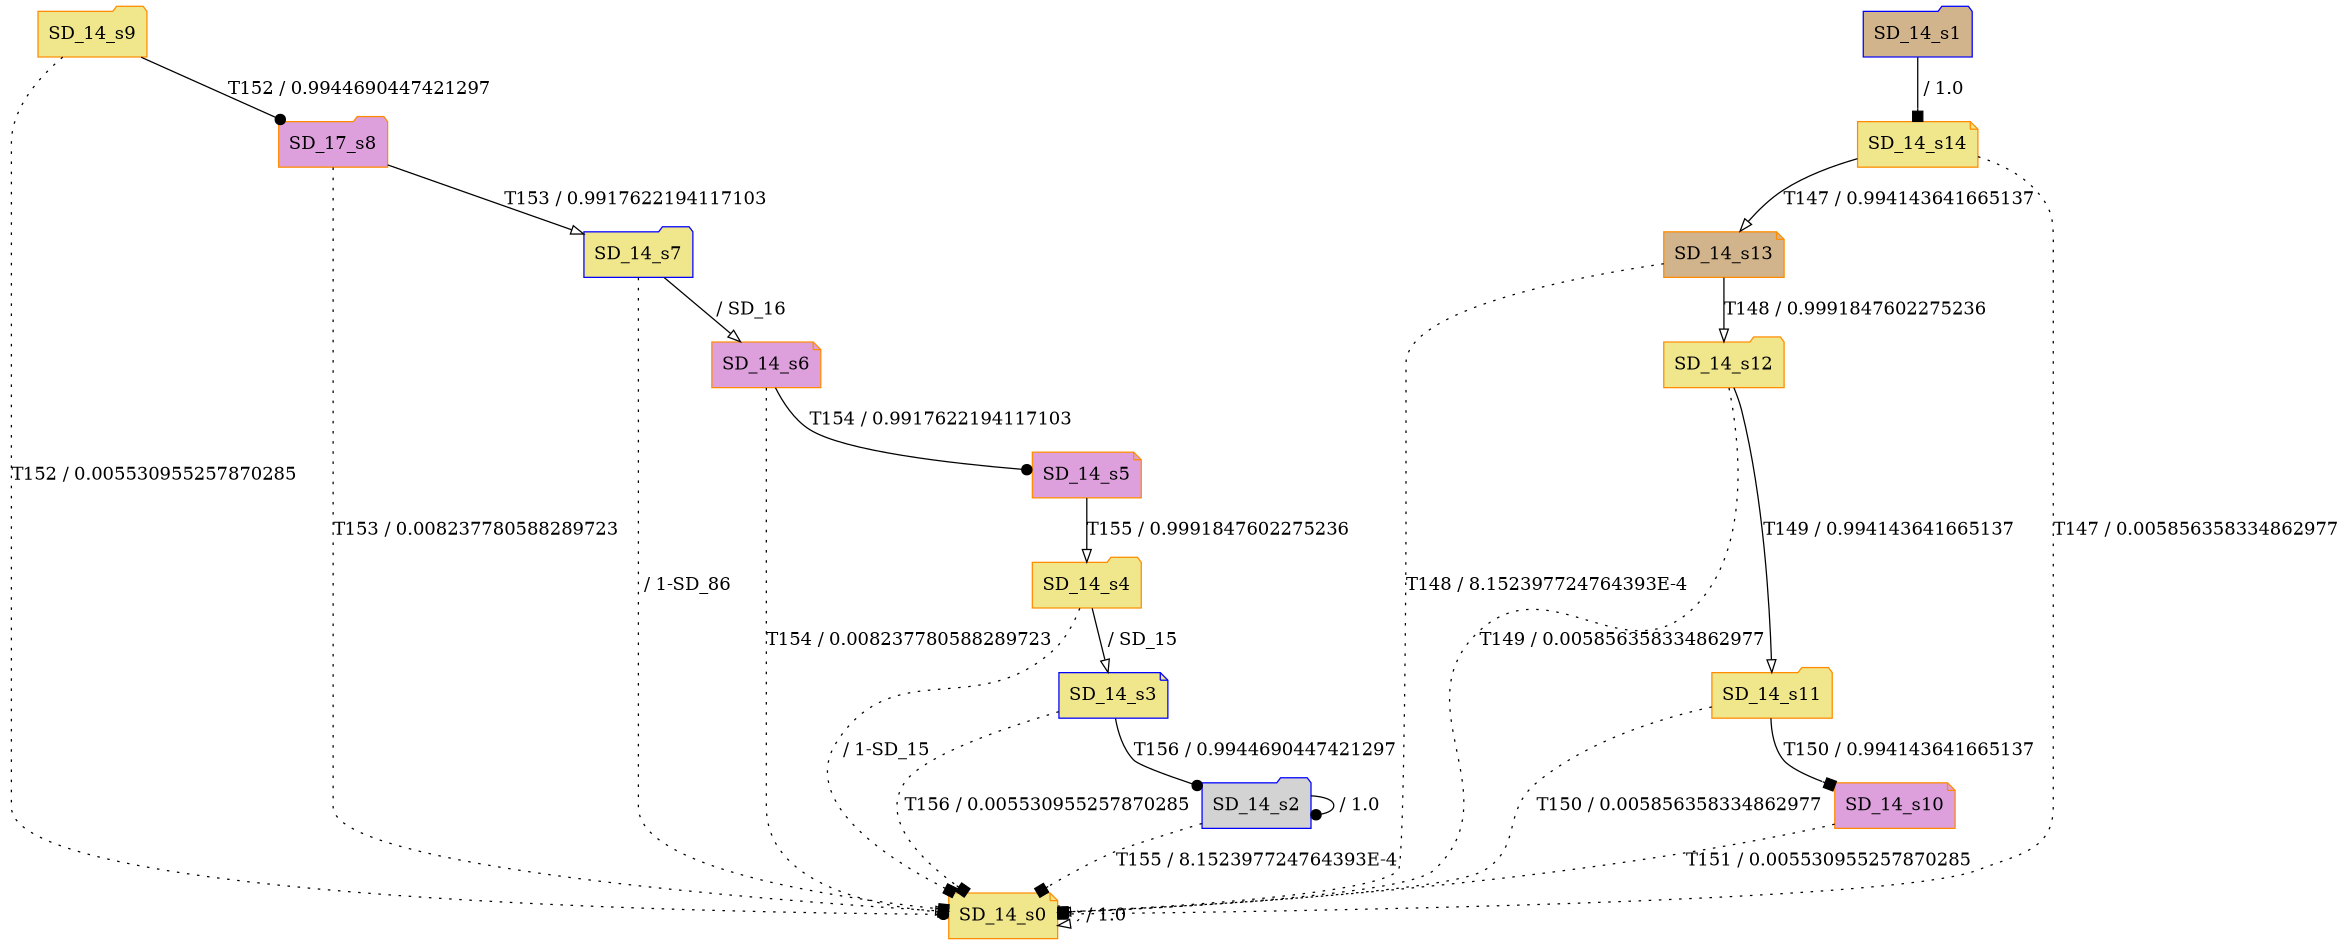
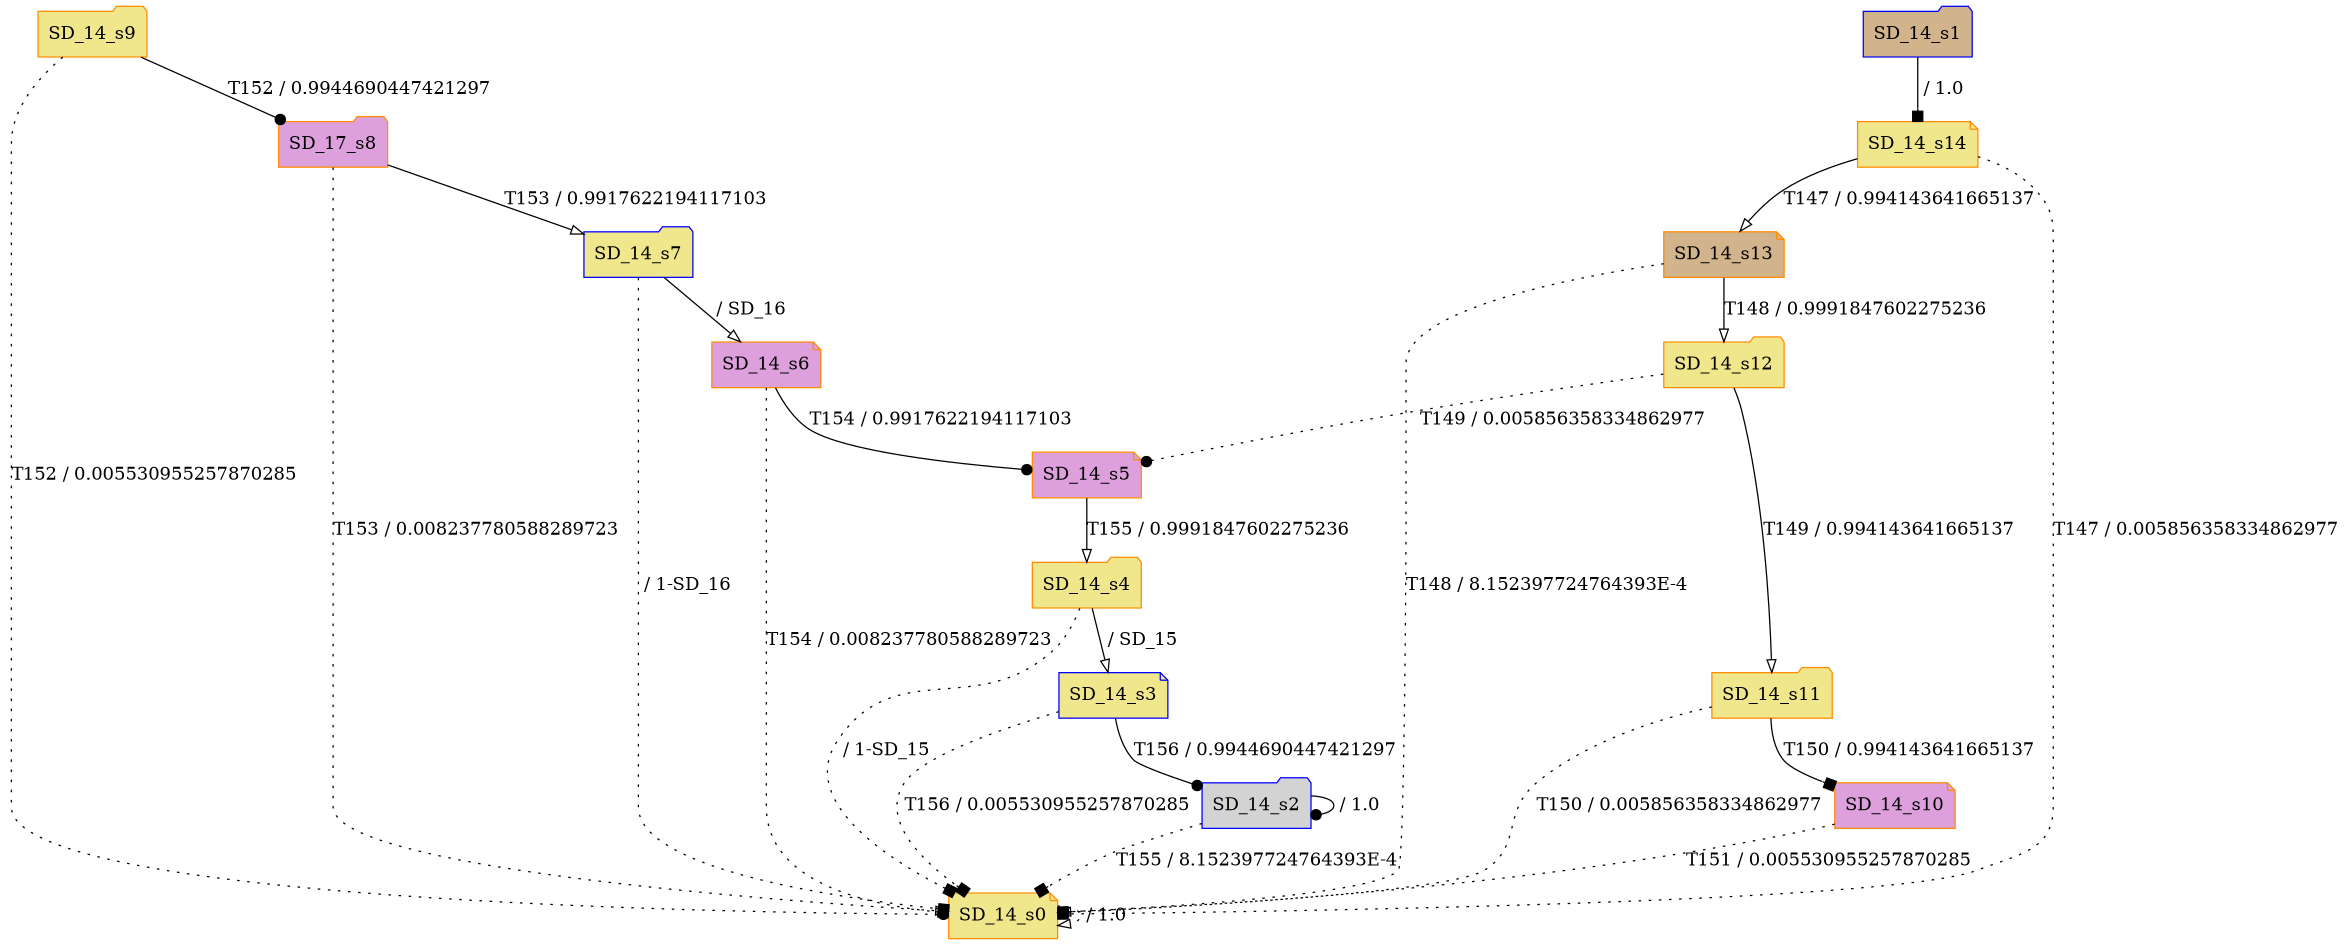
  digraph {
    node [color=darkorange fillcolor=khaki shape=folder style=filled]
    edge [arrowhead=onormal]
    n1 [label=SD_14_s0 shape=note]
    n2 [color=blue fillcolor=tan label=SD_14_s1]
    n3 [label=SD_14_s14 shape=note]
    n4 [fillcolor=tan label=SD_14_s13 shape=note]
    n5 [color=blue fillcolor=lightgrey label=SD_14_s2]
    n6 [color=blue label=SD_14_s3 shape=note]
    n7 [label=SD_14_s4]
    n8 [fillcolor=plum label=SD_14_s5 shape=note]
    n9 [fillcolor=plum label=SD_14_s6 shape=note]
    n10 [color=blue label=SD_14_s7]
    n11 [fillcolor=plum label=SD_17_s8]
    n12 [label=SD_14_s9]
    n13 [fillcolor=plum label=SD_14_s10 shape=note]
    n14 [label=SD_14_s11]
    n15 [label=SD_14_s12]
    n1 -> n1 [label=" / 1.0" style=dotted]
    n2 -> n3 [arrowhead=box label=" / 1.0"]
    n3 -> n1 [arrowhead=box label="T147 / 0.005856358334862977" style=dotted]
    n3 -> n4 [label="T147 / 0.994143641665137"]
    n4 -> n1 [label="T148 / 8.152397724764393E-4" style=dotted]
    n4 -> n15 [label="T148 / 0.9991847602275236"]
    n5 -> n1 [arrowhead=box label="T155 / 8.152397724764393E-4" style=dotted]
    n5 -> n5 [arrowhead=dot label=" / 1.0"]
    n6 -> n1 [arrowhead=box label="T156 / 0.005530955257870285" style=dotted]
    n6 -> n5 [arrowhead=dot label="T156 / 0.9944690447421297"]
    n7 -> n1 [arrowhead=box label=" / 1-SD_15" style=dotted]
    n7 -> n6 [label=" / SD_15"]
    n8 -> n7 [label="T155 / 0.9991847602275236"]
    n9 -> n1 [arrowhead=box label="T154 / 0.008237780588289723" style=dotted]
    n9 -> n8 [arrowhead=dot label="T154 / 0.9917622194117103"]
-   n10 -> n1 [arrowhead=box label=" / 1-SD_86" style=dotted]
+   n10 -> n1 [arrowhead=box label=" / 1-SD_16" style=dotted]
    n10 -> n9 [label=" / SD_16"]
    n11 -> n1 [label="T153 / 0.008237780588289723" style=dotted]
    n11 -> n10 [label="T153 / 0.9917622194117103"]
    n12 -> n1 [arrowhead=dot label="T152 / 0.005530955257870285" style=dotted]
    n12 -> n11 [arrowhead=dot label="T152 / 0.9944690447421297"]
    n13 -> n1 [arrowhead=box label="T151 / 0.005530955257870285" style=dotted]
    n14 -> n1 [arrowhead=box label="T150 / 0.005856358334862977" style=dotted]
    n14 -> n13 [arrowhead=box label="T150 / 0.994143641665137"]
-   n15 -> n1 [arrowhead=dot label="T149 / 0.005856358334862977" style=dotted]
+   n15 -> n8 [arrowhead=dot label="T149 / 0.005856358334862977" style=dotted]
    n15 -> n14 [label="T149 / 0.994143641665137"]
  }
